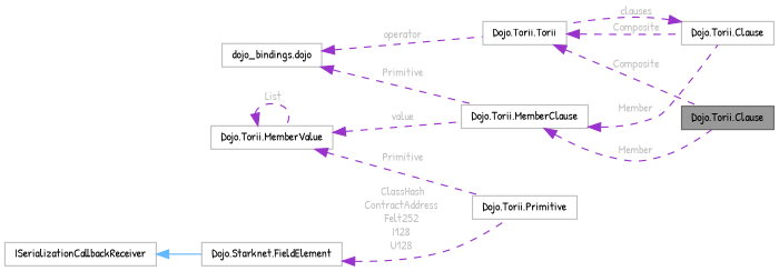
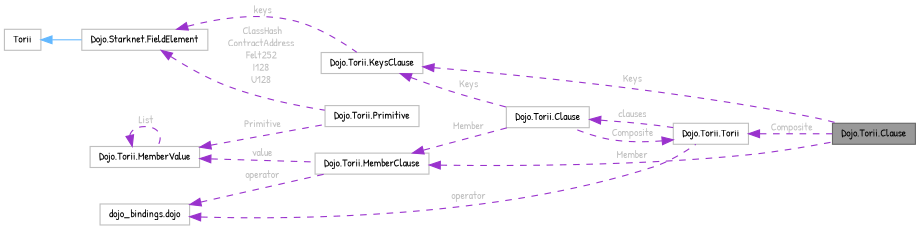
  digraph {
    fontname="Patrick Hand"
    rankdir=LR
    node [color=grey75 fillcolor=white fontname="Patrick Hand" fontsize=10 shape=box style=filled]
    edge [color=darkorchid3 dir=back fontcolor=grey fontname="Patrick Hand" fontsize=10 labelfontname=Helvetica labelfontsize=10 style=dashed]
    n1 [color=gray40 fillcolor=grey60 fontcolor=black height=0.2 label="Dojo.Torii.Clause" width=0.4]
+   n2 [height=0.2 label="Dojo.Torii.KeysClause" width=0.4]
    n3 [height=0.2 label="Dojo.Torii.Clause" width=0.4]
    n4 [height=0.2 label="Dojo.Torii.Torii" width=0.4]
    n5 [height=0.2 label="Dojo.Starknet.FieldElement" width=0.4]
    n6 [height=0.2 label="Dojo.Torii.Primitive" width=0.4]
-   n7 [height=0.2 label=ISerializationCallbackReceiver width=0.4]
+   n7 [height=0.2 label=Torii width=0.4]
    n8 [height=0.2 label="dojo_bindings.dojo" width=0.4]
    n9 [height=0.2 label="Dojo.Torii.MemberClause" width=0.4]
    n10 [height=0.2 label="Dojo.Torii.MemberValue" width=0.4]
+   n2 -> n1 [label=" Keys"]
+   n2 -> n3 [label=" Keys"]
    n3 -> n4 [label=" clauses"]
    n4 -> n1 [label=" Composite"]
    n4 -> n3 [label=" Composite"]
+   n5 -> n2 [label=" keys"]
    n5 -> n6 [label=" ClassHash\nContractAddress\nFelt252\nI128\nU128"]
    n7 -> n5 [color=steelblue1 style=solid fontcolor=""]
    n8 -> n4 [label=" operator"]
-   n8 -> n9 [label=" Primitive"]
+   n8 -> n9 [label=" operator"]
    n9 -> n1 [label=" Member"]
    n9 -> n3 [label=" Member"]
    n10 -> n6 [label=" Primitive"]
    n10 -> n9 [label=" value"]
    n10 -> n10 [label=" List"]
  }
